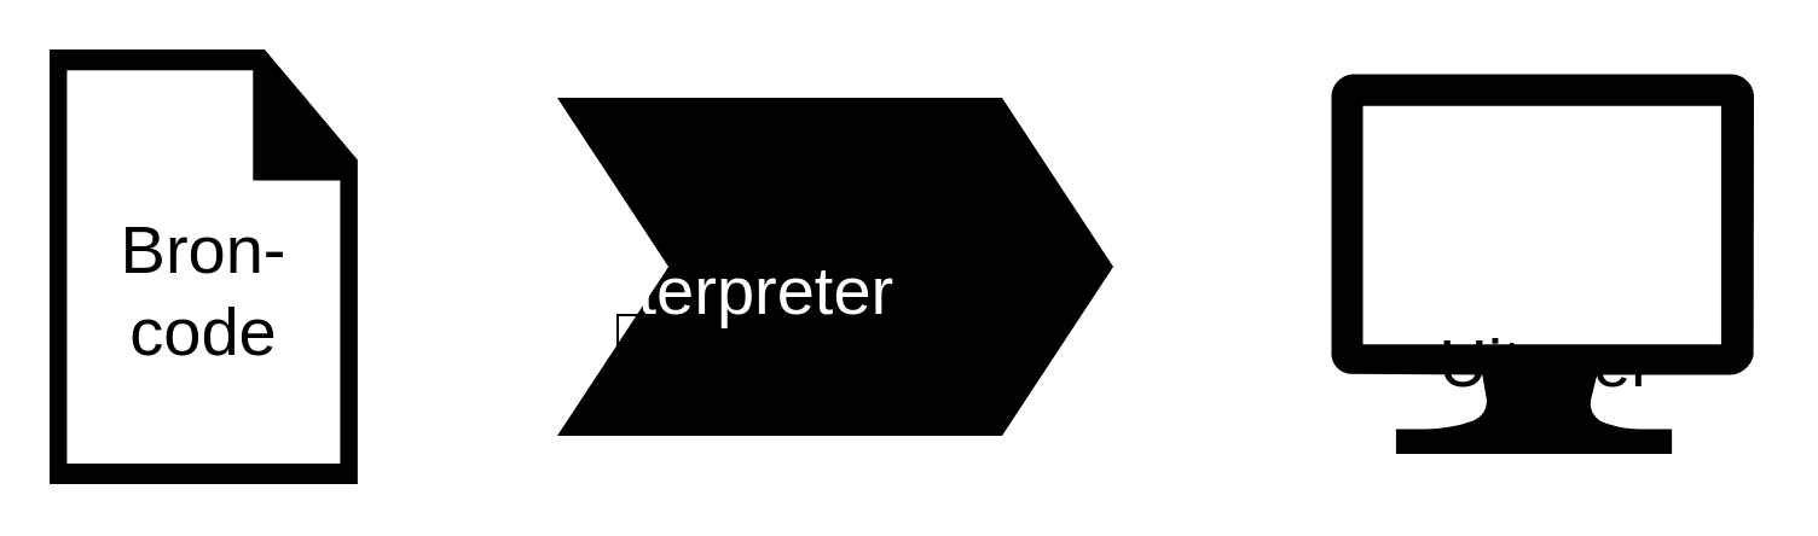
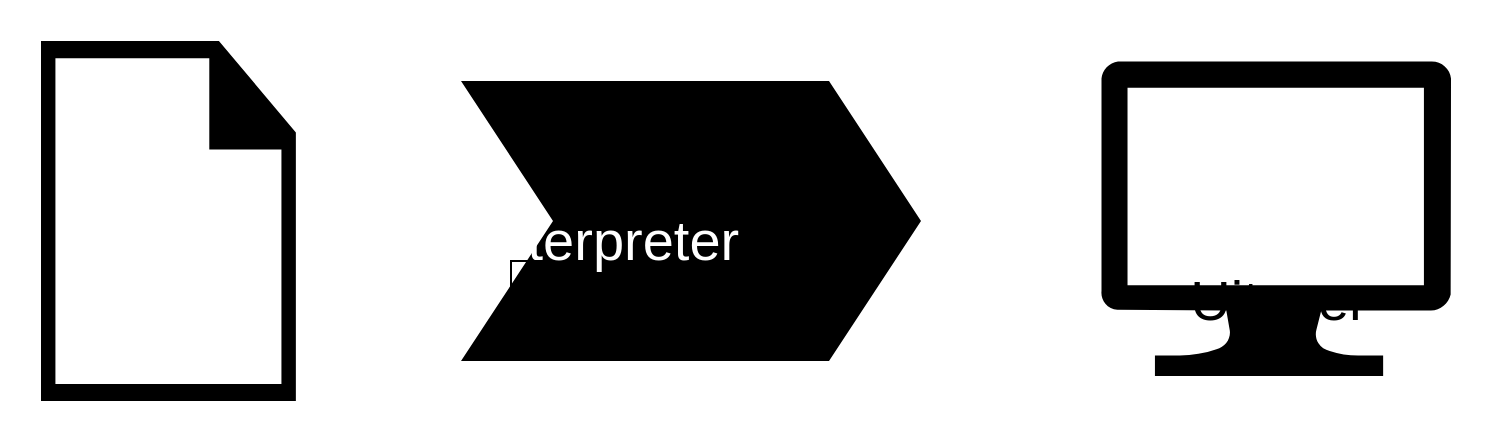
  <mxCell id="0" />
  <mxCell id="1" parent="0" />
  <mxCell id="2" value="" style="group;fontStyle=4;align=center;labelPosition=center;verticalLabelPosition=middle;verticalAlign=middle;" vertex="1" connectable="0" parent="1"><mxGeometry x="550" y="30" width="180" height="160" as="geometry" /></mxCell>
  <mxCell id="3" value="" style="aspect=fixed;pointerEvents=1;shadow=0;dashed=0;html=1;strokeColor=none;labelPosition=center;verticalLabelPosition=middle;verticalAlign=middle;align=center;shape=mxgraph.azure.computer;fillColor=#000000;fontStyle=4" vertex="1" parent="2"><mxGeometry width="175.001" height="157.5" as="geometry" /></mxCell>
  <mxCell id="4" value="&lt;font style=&quot;font-size: 28px&quot;&gt;Uitvoer&lt;/font&gt;" style="text;html=1;strokeColor=none;fillColor=none;align=center;verticalAlign=middle;whiteSpace=wrap;rounded=0;fontStyle=0;labelPosition=center;verticalLabelPosition=middle;" vertex="1" parent="2"><mxGeometry x="66.404" y="104.369" width="47.184" height="31.068" as="geometry" /></mxCell>
  <mxCell id="5" value="" style="group;labelPosition=center;verticalLabelPosition=middle;align=center;verticalAlign=middle;" vertex="1" connectable="0" parent="1"><mxGeometry x="230" y="40" width="230" height="140" as="geometry" /></mxCell>
  <mxCell id="6" value="" style="shape=step;whiteSpace=wrap;html=1;fontSize=28;fontColor=#FFFFFF;strokeColor=none;fontStyle=0;fillColor=#000000;labelPosition=center;verticalLabelPosition=middle;align=center;verticalAlign=middle;" vertex="1" parent="5"><mxGeometry width="230" height="140" as="geometry" /></mxCell>
  <mxCell id="7" value="&lt;font style=&quot;font-size: 28px&quot; color=&quot;#ffffff&quot;&gt;Interpreter&lt;/font&gt;" style="text;html=1;strokeColor=none;fillColor=none;align=center;verticalAlign=middle;whiteSpace=wrap;rounded=0;labelPosition=center;verticalLabelPosition=middle;" vertex="1" parent="5"><mxGeometry x="45" y="60" width="60" height="40" as="geometry" /></mxCell>
  <mxCell id="8" style="edgeStyle=orthogonalEdgeStyle;rounded=0;orthogonalLoop=1;jettySize=auto;html=1;exitX=0;exitY=0.75;exitDx=0;exitDy=0;labelPosition=center;verticalLabelPosition=middle;align=center;verticalAlign=middle;" edge="1" parent="5" source="7" target="7"><mxGeometry relative="1" as="geometry" /></mxCell>
  <mxCell id="9" value="" style="group;labelPosition=center;verticalLabelPosition=middle;align=center;verticalAlign=middle;" vertex="1" connectable="0" parent="1"><mxGeometry x="20" y="20" width="100" height="150" as="geometry" /></mxCell>
  <mxCell id="10" value="" style="pointerEvents=1;shadow=0;dashed=0;html=1;strokeColor=none;labelPosition=center;verticalLabelPosition=middle;verticalAlign=middle;outlineConnect=0;align=center;shape=mxgraph.office.concepts.document_blank;fillColor=#000000;" vertex="1" parent="9"><mxGeometry width="127.43" height="180" as="geometry" /></mxCell>
- <mxCell id="11" value="&lt;font style=&quot;font-size: 28px&quot;&gt;Bron-&lt;br&gt;code&lt;br&gt;&lt;/font&gt;" style="text;html=1;strokeColor=none;fillColor=none;align=center;verticalAlign=middle;whiteSpace=wrap;rounded=0;labelPosition=center;verticalLabelPosition=middle;" vertex="1" parent="9"><mxGeometry x="33.72" y="80" width="60" height="40" as="geometry" /></mxCell>
